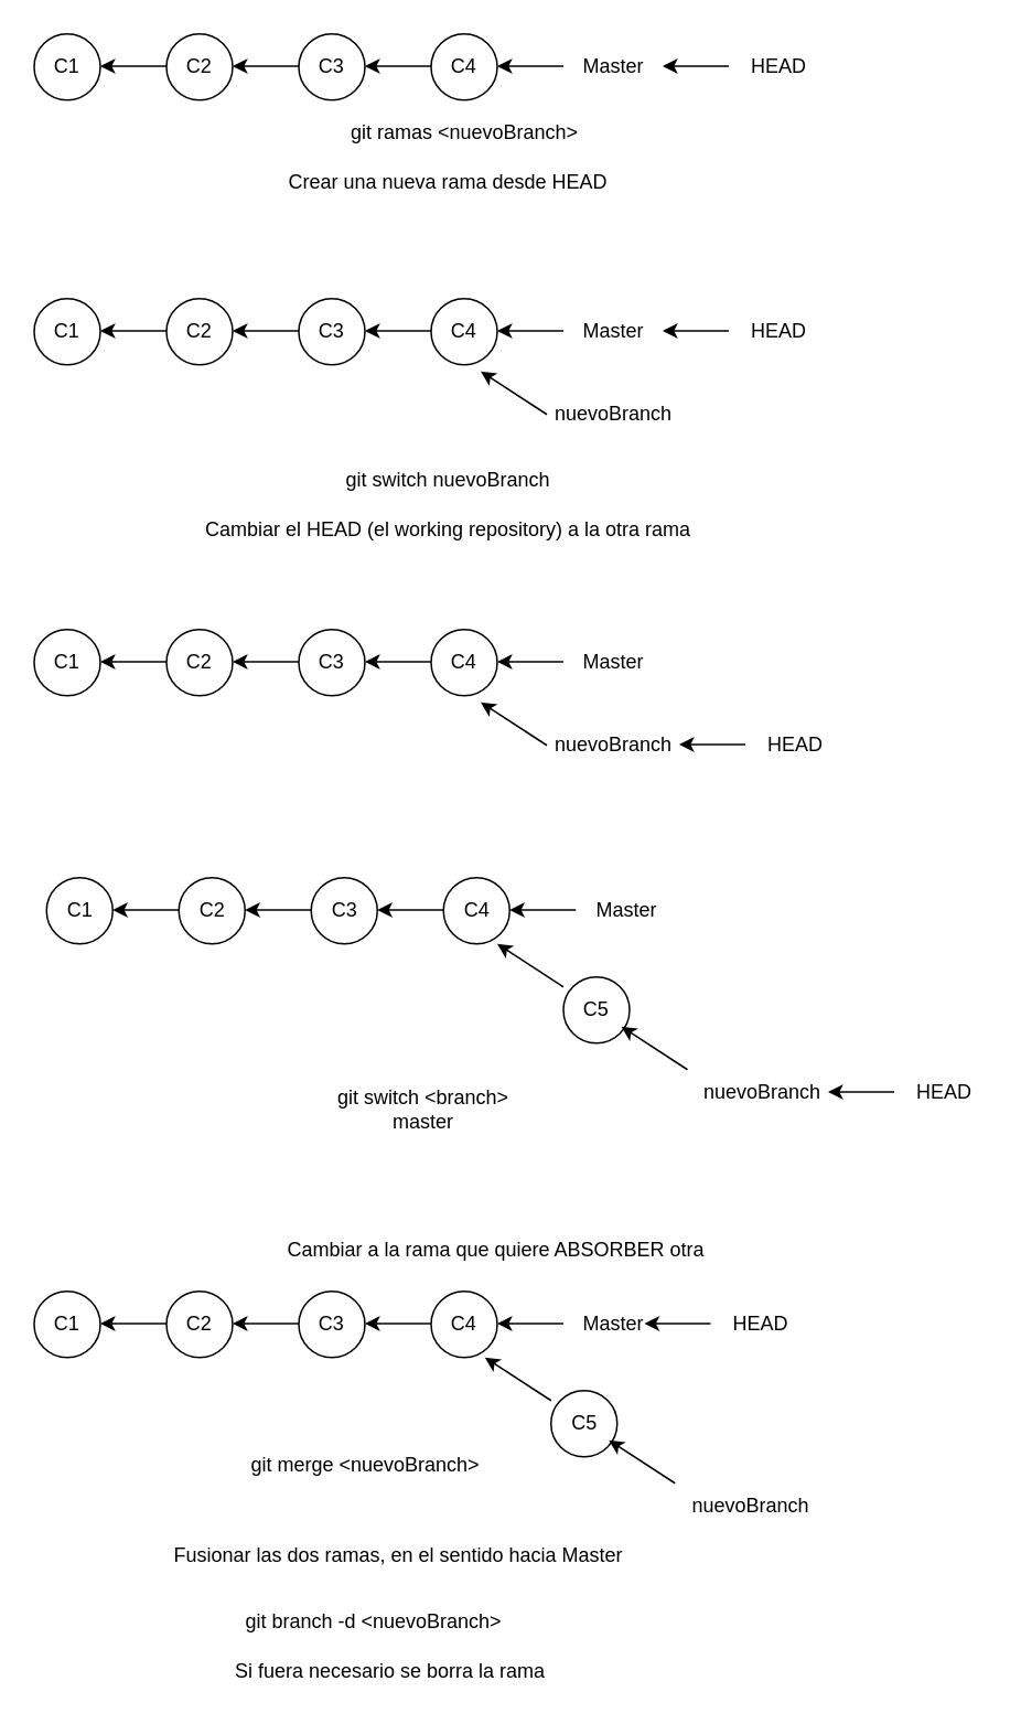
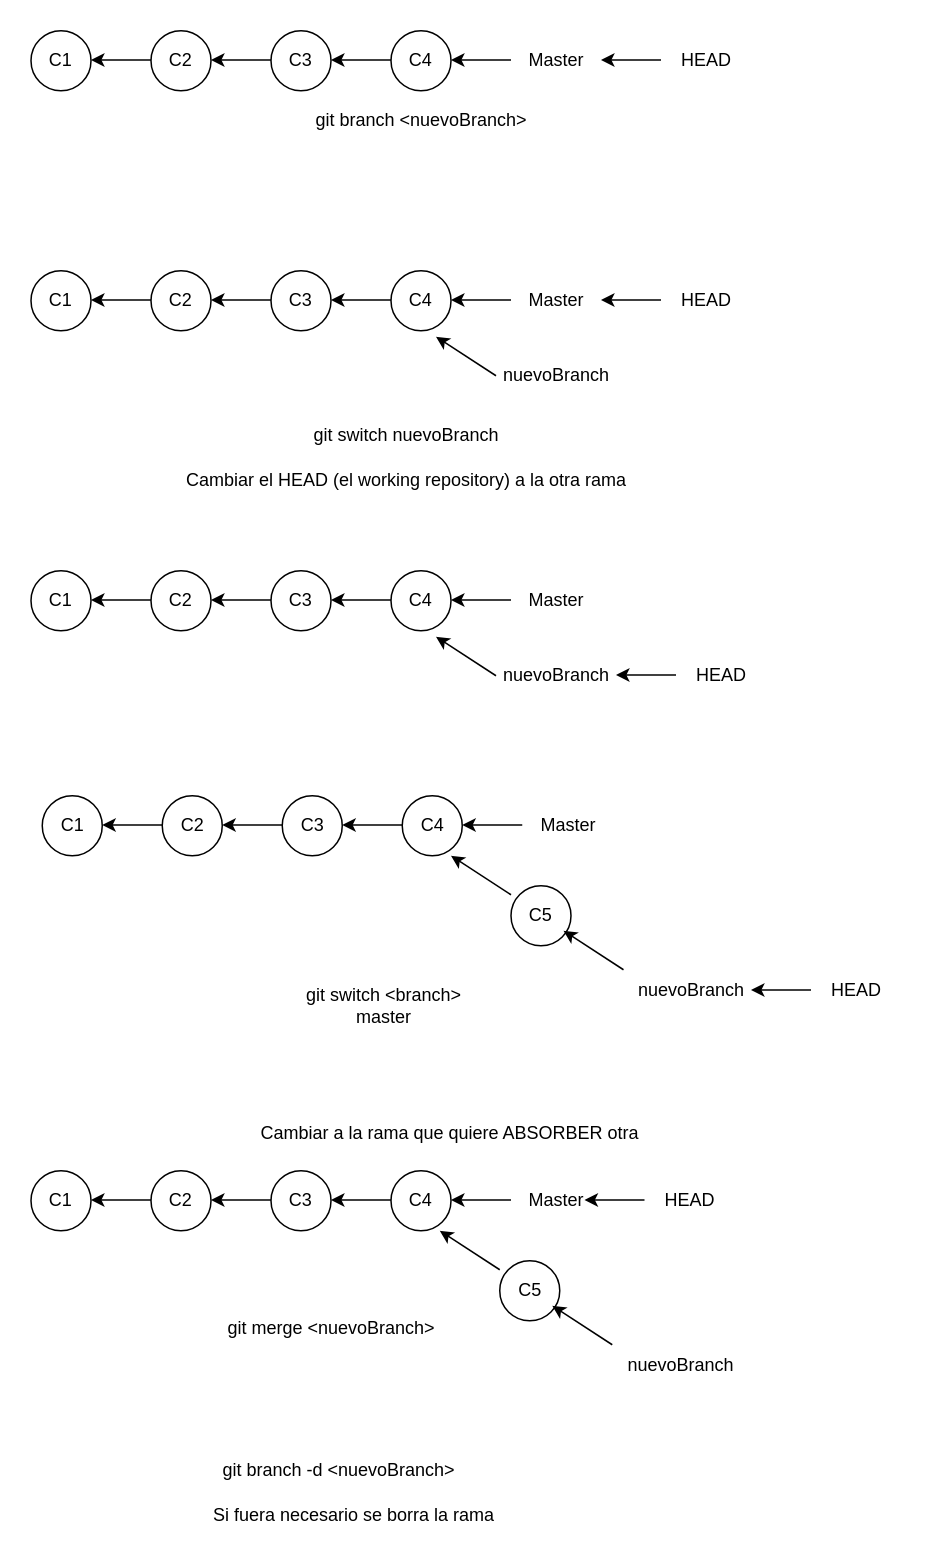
  <mxCell id="0" />
  <mxCell id="1" parent="0" />
  <mxCell id="2" value="C1" style="ellipse;whiteSpace=wrap;html=1;aspect=fixed;" vertex="1" parent="1"><mxGeometry x="20" y="20" width="40" height="40" as="geometry" /></mxCell>
  <mxCell id="3" value="C2" style="ellipse;whiteSpace=wrap;html=1;aspect=fixed;" vertex="1" parent="1"><mxGeometry x="100" y="20" width="40" height="40" as="geometry" /></mxCell>
  <mxCell id="4" value="C3" style="ellipse;whiteSpace=wrap;html=1;aspect=fixed;" vertex="1" parent="1"><mxGeometry x="180" y="20" width="40" height="40" as="geometry" /></mxCell>
  <mxCell id="5" value="C4" style="ellipse;whiteSpace=wrap;html=1;aspect=fixed;" vertex="1" parent="1"><mxGeometry x="260" y="20" width="40" height="40" as="geometry" /></mxCell>
  <mxCell id="6" value="" style="endArrow=none;html=1;endFill=0;startArrow=classic;startFill=1;" edge="1" parent="1"><mxGeometry width="50" height="50" relative="1" as="geometry"><mxPoint x="60" y="39.5" as="sourcePoint" /><mxPoint x="100" y="39.5" as="targetPoint" /></mxGeometry></mxCell>
  <mxCell id="7" value="" style="endArrow=none;html=1;endFill=0;startArrow=classic;startFill=1;" edge="1" parent="1"><mxGeometry width="50" height="50" relative="1" as="geometry"><mxPoint x="140" y="39.5" as="sourcePoint" /><mxPoint x="180" y="39.5" as="targetPoint" /></mxGeometry></mxCell>
  <mxCell id="8" value="" style="endArrow=none;html=1;endFill=0;startArrow=classic;startFill=1;" edge="1" parent="1"><mxGeometry width="50" height="50" relative="1" as="geometry"><mxPoint x="220" y="39.5" as="sourcePoint" /><mxPoint x="260" y="39.5" as="targetPoint" /></mxGeometry></mxCell>
  <mxCell id="9" value="" style="endArrow=none;html=1;endFill=0;startArrow=classic;startFill=1;" edge="1" parent="1"><mxGeometry width="50" height="50" relative="1" as="geometry"><mxPoint x="300" y="39.5" as="sourcePoint" /><mxPoint x="340" y="39.5" as="targetPoint" /></mxGeometry></mxCell>
  <mxCell id="10" value="Master" style="text;html=1;align=center;verticalAlign=middle;resizable=0;points=[];autosize=1;" vertex="1" parent="1"><mxGeometry x="345" y="30" width="50" height="20" as="geometry" /></mxCell>
  <mxCell id="11" value="" style="endArrow=none;html=1;endFill=0;startArrow=classic;startFill=1;" edge="1" parent="1"><mxGeometry width="50" height="50" relative="1" as="geometry"><mxPoint x="400" y="39.5" as="sourcePoint" /><mxPoint x="440" y="39.5" as="targetPoint" /></mxGeometry></mxCell>
  <mxCell id="12" value="HEAD" style="text;html=1;align=center;verticalAlign=middle;resizable=0;points=[];autosize=1;" vertex="1" parent="1"><mxGeometry x="445" y="30" width="50" height="20" as="geometry" /></mxCell>
- <mxCell id="13" value="git ramas &amp;lt;nuevoBranch&amp;gt;" style="text;html=1;align=center;verticalAlign=middle;resizable=0;points=[];autosize=1;" vertex="1" parent="1"><mxGeometry x="200" y="70" width="160" height="20" as="geometry" /></mxCell>
+ <mxCell id="13" value="git branch &amp;lt;nuevoBranch&amp;gt;" style="text;html=1;align=center;verticalAlign=middle;resizable=0;points=[];autosize=1;" vertex="1" parent="1"><mxGeometry x="200" y="70" width="160" height="20" as="geometry" /></mxCell>
  <mxCell id="14" value="C1" style="ellipse;whiteSpace=wrap;html=1;aspect=fixed;" vertex="1" parent="1"><mxGeometry x="20" y="180" width="40" height="40" as="geometry" /></mxCell>
  <mxCell id="15" value="C2" style="ellipse;whiteSpace=wrap;html=1;aspect=fixed;" vertex="1" parent="1"><mxGeometry x="100" y="180" width="40" height="40" as="geometry" /></mxCell>
  <mxCell id="16" value="C3" style="ellipse;whiteSpace=wrap;html=1;aspect=fixed;" vertex="1" parent="1"><mxGeometry x="180" y="180" width="40" height="40" as="geometry" /></mxCell>
  <mxCell id="17" value="C4" style="ellipse;whiteSpace=wrap;html=1;aspect=fixed;" vertex="1" parent="1"><mxGeometry x="260" y="180" width="40" height="40" as="geometry" /></mxCell>
  <mxCell id="18" value="" style="endArrow=none;html=1;endFill=0;startArrow=classic;startFill=1;" edge="1" parent="1"><mxGeometry width="50" height="50" relative="1" as="geometry"><mxPoint x="60" y="199.5" as="sourcePoint" /><mxPoint x="100" y="199.5" as="targetPoint" /></mxGeometry></mxCell>
  <mxCell id="19" value="" style="endArrow=none;html=1;endFill=0;startArrow=classic;startFill=1;" edge="1" parent="1"><mxGeometry width="50" height="50" relative="1" as="geometry"><mxPoint x="140" y="199.5" as="sourcePoint" /><mxPoint x="180" y="199.5" as="targetPoint" /></mxGeometry></mxCell>
  <mxCell id="20" value="" style="endArrow=none;html=1;endFill=0;startArrow=classic;startFill=1;" edge="1" parent="1"><mxGeometry width="50" height="50" relative="1" as="geometry"><mxPoint x="220" y="199.5" as="sourcePoint" /><mxPoint x="260" y="199.5" as="targetPoint" /></mxGeometry></mxCell>
  <mxCell id="21" value="" style="endArrow=none;html=1;endFill=0;startArrow=classic;startFill=1;" edge="1" parent="1"><mxGeometry width="50" height="50" relative="1" as="geometry"><mxPoint x="300" y="199.5" as="sourcePoint" /><mxPoint x="340" y="199.5" as="targetPoint" /></mxGeometry></mxCell>
  <mxCell id="22" value="Master" style="text;html=1;align=center;verticalAlign=middle;resizable=0;points=[];autosize=1;" vertex="1" parent="1"><mxGeometry x="345" y="190" width="50" height="20" as="geometry" /></mxCell>
  <mxCell id="23" value="" style="endArrow=none;html=1;endFill=0;startArrow=classic;startFill=1;" edge="1" parent="1"><mxGeometry width="50" height="50" relative="1" as="geometry"><mxPoint x="400" y="199.5" as="sourcePoint" /><mxPoint x="440" y="199.5" as="targetPoint" /></mxGeometry></mxCell>
  <mxCell id="24" value="HEAD" style="text;html=1;align=center;verticalAlign=middle;resizable=0;points=[];autosize=1;" vertex="1" parent="1"><mxGeometry x="445" y="190" width="50" height="20" as="geometry" /></mxCell>
- <mxCell id="25" value="Crear una nueva rama desde HEAD" style="text;html=1;align=center;verticalAlign=middle;resizable=0;points=[];autosize=1;" vertex="1" parent="1"><mxGeometry x="165" y="100" width="210" height="20" as="geometry" /></mxCell>
  <mxCell id="26" value="" style="endArrow=none;html=1;endFill=0;startArrow=classic;startFill=1;exitX=0.75;exitY=1.1;exitDx=0;exitDy=0;exitPerimeter=0;" edge="1" parent="1" source="17"><mxGeometry width="50" height="50" relative="1" as="geometry"><mxPoint x="280" y="240" as="sourcePoint" /><mxPoint x="330" y="250" as="targetPoint" /></mxGeometry></mxCell>
  <mxCell id="27" value="nuevoBranch" style="text;html=1;align=center;verticalAlign=middle;resizable=0;points=[];autosize=1;" vertex="1" parent="1"><mxGeometry x="325" y="240" width="90" height="20" as="geometry" /></mxCell>
  <mxCell id="28" value="git switch nuevoBranch" style="text;html=1;align=center;verticalAlign=middle;resizable=0;points=[];autosize=1;" vertex="1" parent="1"><mxGeometry x="200" y="280" width="140" height="20" as="geometry" /></mxCell>
  <mxCell id="29" value="Cambiar el HEAD (el working repository) a la otra rama" style="text;html=1;align=center;verticalAlign=middle;resizable=0;points=[];autosize=1;" vertex="1" parent="1"><mxGeometry x="115" y="310" width="310" height="20" as="geometry" /></mxCell>
  <mxCell id="30" value="C1" style="ellipse;whiteSpace=wrap;html=1;aspect=fixed;" vertex="1" parent="1"><mxGeometry x="20" y="380" width="40" height="40" as="geometry" /></mxCell>
  <mxCell id="31" value="C2" style="ellipse;whiteSpace=wrap;html=1;aspect=fixed;" vertex="1" parent="1"><mxGeometry x="100" y="380" width="40" height="40" as="geometry" /></mxCell>
  <mxCell id="32" value="C3" style="ellipse;whiteSpace=wrap;html=1;aspect=fixed;" vertex="1" parent="1"><mxGeometry x="180" y="380" width="40" height="40" as="geometry" /></mxCell>
  <mxCell id="33" value="C4" style="ellipse;whiteSpace=wrap;html=1;aspect=fixed;" vertex="1" parent="1"><mxGeometry x="260" y="380" width="40" height="40" as="geometry" /></mxCell>
  <mxCell id="34" value="" style="endArrow=none;html=1;endFill=0;startArrow=classic;startFill=1;" edge="1" parent="1"><mxGeometry width="50" height="50" relative="1" as="geometry"><mxPoint x="60" y="399.5" as="sourcePoint" /><mxPoint x="100" y="399.5" as="targetPoint" /></mxGeometry></mxCell>
  <mxCell id="35" value="" style="endArrow=none;html=1;endFill=0;startArrow=classic;startFill=1;" edge="1" parent="1"><mxGeometry width="50" height="50" relative="1" as="geometry"><mxPoint x="140" y="399.5" as="sourcePoint" /><mxPoint x="180" y="399.5" as="targetPoint" /></mxGeometry></mxCell>
  <mxCell id="36" value="" style="endArrow=none;html=1;endFill=0;startArrow=classic;startFill=1;" edge="1" parent="1"><mxGeometry width="50" height="50" relative="1" as="geometry"><mxPoint x="220" y="399.5" as="sourcePoint" /><mxPoint x="260" y="399.5" as="targetPoint" /></mxGeometry></mxCell>
  <mxCell id="37" value="" style="endArrow=none;html=1;endFill=0;startArrow=classic;startFill=1;" edge="1" parent="1"><mxGeometry width="50" height="50" relative="1" as="geometry"><mxPoint x="300" y="399.5" as="sourcePoint" /><mxPoint x="340" y="399.5" as="targetPoint" /></mxGeometry></mxCell>
  <mxCell id="38" value="Master" style="text;html=1;align=center;verticalAlign=middle;resizable=0;points=[];autosize=1;" vertex="1" parent="1"><mxGeometry x="345" y="390" width="50" height="20" as="geometry" /></mxCell>
  <mxCell id="39" value="" style="endArrow=none;html=1;endFill=0;startArrow=classic;startFill=1;" edge="1" parent="1"><mxGeometry width="50" height="50" relative="1" as="geometry"><mxPoint x="410" y="449.5" as="sourcePoint" /><mxPoint x="450" y="449.5" as="targetPoint" /></mxGeometry></mxCell>
  <mxCell id="40" value="HEAD" style="text;html=1;align=center;verticalAlign=middle;resizable=0;points=[];autosize=1;" vertex="1" parent="1"><mxGeometry x="455" y="440" width="50" height="20" as="geometry" /></mxCell>
  <mxCell id="41" value="" style="endArrow=none;html=1;endFill=0;startArrow=classic;startFill=1;exitX=0.75;exitY=1.1;exitDx=0;exitDy=0;exitPerimeter=0;" edge="1" parent="1" source="33"><mxGeometry width="50" height="50" relative="1" as="geometry"><mxPoint x="280" y="440" as="sourcePoint" /><mxPoint x="330" y="450" as="targetPoint" /></mxGeometry></mxCell>
  <mxCell id="42" value="nuevoBranch" style="text;html=1;align=center;verticalAlign=middle;resizable=0;points=[];autosize=1;" vertex="1" parent="1"><mxGeometry x="325" y="440" width="90" height="20" as="geometry" /></mxCell>
  <mxCell id="43" value="C1" style="ellipse;whiteSpace=wrap;html=1;aspect=fixed;" vertex="1" parent="1"><mxGeometry x="27.5" y="530" width="40" height="40" as="geometry" /></mxCell>
  <mxCell id="44" value="C2" style="ellipse;whiteSpace=wrap;html=1;aspect=fixed;" vertex="1" parent="1"><mxGeometry x="107.5" y="530" width="40" height="40" as="geometry" /></mxCell>
  <mxCell id="45" value="C3" style="ellipse;whiteSpace=wrap;html=1;aspect=fixed;" vertex="1" parent="1"><mxGeometry x="187.5" y="530" width="40" height="40" as="geometry" /></mxCell>
  <mxCell id="46" value="C4" style="ellipse;whiteSpace=wrap;html=1;aspect=fixed;" vertex="1" parent="1"><mxGeometry x="267.5" y="530" width="40" height="40" as="geometry" /></mxCell>
  <mxCell id="47" value="" style="endArrow=none;html=1;endFill=0;startArrow=classic;startFill=1;" edge="1" parent="1"><mxGeometry width="50" height="50" relative="1" as="geometry"><mxPoint x="67.5" y="549.5" as="sourcePoint" /><mxPoint x="107.5" y="549.5" as="targetPoint" /></mxGeometry></mxCell>
  <mxCell id="48" value="" style="endArrow=none;html=1;endFill=0;startArrow=classic;startFill=1;" edge="1" parent="1"><mxGeometry width="50" height="50" relative="1" as="geometry"><mxPoint x="147.5" y="549.5" as="sourcePoint" /><mxPoint x="187.5" y="549.5" as="targetPoint" /></mxGeometry></mxCell>
  <mxCell id="49" value="" style="endArrow=none;html=1;endFill=0;startArrow=classic;startFill=1;" edge="1" parent="1"><mxGeometry width="50" height="50" relative="1" as="geometry"><mxPoint x="227.5" y="549.5" as="sourcePoint" /><mxPoint x="267.5" y="549.5" as="targetPoint" /></mxGeometry></mxCell>
  <mxCell id="50" value="" style="endArrow=none;html=1;endFill=0;startArrow=classic;startFill=1;" edge="1" parent="1"><mxGeometry width="50" height="50" relative="1" as="geometry"><mxPoint x="307.5" y="549.5" as="sourcePoint" /><mxPoint x="347.5" y="549.5" as="targetPoint" /></mxGeometry></mxCell>
  <mxCell id="51" value="Master" style="text;html=1;align=center;verticalAlign=middle;resizable=0;points=[];autosize=1;" vertex="1" parent="1"><mxGeometry x="352.5" y="540" width="50" height="20" as="geometry" /></mxCell>
  <mxCell id="52" value="" style="endArrow=none;html=1;endFill=0;startArrow=classic;startFill=1;" edge="1" parent="1"><mxGeometry width="50" height="50" relative="1" as="geometry"><mxPoint x="500" y="659.5" as="sourcePoint" /><mxPoint x="540" y="659.5" as="targetPoint" /></mxGeometry></mxCell>
  <mxCell id="53" value="HEAD" style="text;html=1;align=center;verticalAlign=middle;resizable=0;points=[];autosize=1;" vertex="1" parent="1"><mxGeometry x="545" y="650" width="50" height="20" as="geometry" /></mxCell>
  <mxCell id="54" value="" style="endArrow=none;html=1;endFill=0;startArrow=classic;startFill=1;exitX=0.75;exitY=1.1;exitDx=0;exitDy=0;exitPerimeter=0;" edge="1" parent="1"><mxGeometry width="50" height="50" relative="1" as="geometry"><mxPoint x="300" y="570" as="sourcePoint" /><mxPoint x="340" y="596" as="targetPoint" /></mxGeometry></mxCell>
  <mxCell id="55" value="nuevoBranch" style="text;html=1;align=center;verticalAlign=middle;resizable=0;points=[];autosize=1;" vertex="1" parent="1"><mxGeometry x="415" y="650" width="90" height="20" as="geometry" /></mxCell>
  <mxCell id="56" value="C5" style="ellipse;whiteSpace=wrap;html=1;aspect=fixed;" vertex="1" parent="1"><mxGeometry x="340" y="590" width="40" height="40" as="geometry" /></mxCell>
  <mxCell id="57" value="" style="endArrow=none;html=1;endFill=0;startArrow=classic;startFill=1;exitX=0.75;exitY=1.1;exitDx=0;exitDy=0;exitPerimeter=0;" edge="1" parent="1"><mxGeometry width="50" height="50" relative="1" as="geometry"><mxPoint x="375" y="620" as="sourcePoint" /><mxPoint x="415" y="646" as="targetPoint" /></mxGeometry></mxCell>
  <mxCell id="58" value="&lt;div&gt;git switch &amp;lt;branch&amp;gt;&lt;/div&gt;&lt;div&gt;master&lt;br&gt;&lt;/div&gt;" style="text;html=1;align=center;verticalAlign=middle;resizable=0;points=[];autosize=1;" vertex="1" parent="1"><mxGeometry x="195" y="655" width="120" height="30" as="geometry" /></mxCell>
  <mxCell id="59" value="Cambiar a la rama que quiere ABSORBER otra" style="text;html=1;align=center;verticalAlign=middle;resizable=0;points=[];autosize=1;" vertex="1" parent="1"><mxGeometry x="164" y="745" width="270" height="20" as="geometry" /></mxCell>
  <mxCell id="60" value="C1" style="ellipse;whiteSpace=wrap;html=1;aspect=fixed;" vertex="1" parent="1"><mxGeometry x="20" y="780" width="40" height="40" as="geometry" /></mxCell>
  <mxCell id="61" value="C2" style="ellipse;whiteSpace=wrap;html=1;aspect=fixed;" vertex="1" parent="1"><mxGeometry x="100" y="780" width="40" height="40" as="geometry" /></mxCell>
  <mxCell id="62" value="C3" style="ellipse;whiteSpace=wrap;html=1;aspect=fixed;" vertex="1" parent="1"><mxGeometry x="180" y="780" width="40" height="40" as="geometry" /></mxCell>
  <mxCell id="63" value="C4" style="ellipse;whiteSpace=wrap;html=1;aspect=fixed;" vertex="1" parent="1"><mxGeometry x="260" y="780" width="40" height="40" as="geometry" /></mxCell>
  <mxCell id="64" value="" style="endArrow=none;html=1;endFill=0;startArrow=classic;startFill=1;" edge="1" parent="1"><mxGeometry width="50" height="50" relative="1" as="geometry"><mxPoint x="60" y="799.5" as="sourcePoint" /><mxPoint x="100" y="799.5" as="targetPoint" /></mxGeometry></mxCell>
  <mxCell id="65" value="" style="endArrow=none;html=1;endFill=0;startArrow=classic;startFill=1;" edge="1" parent="1"><mxGeometry width="50" height="50" relative="1" as="geometry"><mxPoint x="140" y="799.5" as="sourcePoint" /><mxPoint x="180" y="799.5" as="targetPoint" /></mxGeometry></mxCell>
  <mxCell id="66" value="" style="endArrow=none;html=1;endFill=0;startArrow=classic;startFill=1;" edge="1" parent="1"><mxGeometry width="50" height="50" relative="1" as="geometry"><mxPoint x="220" y="799.5" as="sourcePoint" /><mxPoint x="260" y="799.5" as="targetPoint" /></mxGeometry></mxCell>
  <mxCell id="67" value="" style="endArrow=none;html=1;endFill=0;startArrow=classic;startFill=1;" edge="1" parent="1"><mxGeometry width="50" height="50" relative="1" as="geometry"><mxPoint x="300" y="799.5" as="sourcePoint" /><mxPoint x="340" y="799.5" as="targetPoint" /></mxGeometry></mxCell>
  <mxCell id="68" value="Master" style="text;html=1;align=center;verticalAlign=middle;resizable=0;points=[];autosize=1;" vertex="1" parent="1"><mxGeometry x="345" y="790" width="50" height="20" as="geometry" /></mxCell>
  <mxCell id="69" value="" style="endArrow=none;html=1;endFill=0;startArrow=classic;startFill=1;" edge="1" parent="1"><mxGeometry width="50" height="50" relative="1" as="geometry"><mxPoint x="389" y="799.5" as="sourcePoint" /><mxPoint x="429" y="799.5" as="targetPoint" /></mxGeometry></mxCell>
  <mxCell id="70" value="HEAD" style="text;html=1;align=center;verticalAlign=middle;resizable=0;points=[];autosize=1;" vertex="1" parent="1"><mxGeometry x="434" y="790" width="50" height="20" as="geometry" /></mxCell>
  <mxCell id="71" value="" style="endArrow=none;html=1;endFill=0;startArrow=classic;startFill=1;exitX=0.75;exitY=1.1;exitDx=0;exitDy=0;exitPerimeter=0;" edge="1" parent="1"><mxGeometry width="50" height="50" relative="1" as="geometry"><mxPoint x="292.5" y="820" as="sourcePoint" /><mxPoint x="332.5" y="846" as="targetPoint" /></mxGeometry></mxCell>
  <mxCell id="72" value="nuevoBranch" style="text;html=1;align=center;verticalAlign=middle;resizable=0;points=[];autosize=1;" vertex="1" parent="1"><mxGeometry x="407.5" y="900" width="90" height="20" as="geometry" /></mxCell>
  <mxCell id="73" value="C5" style="ellipse;whiteSpace=wrap;html=1;aspect=fixed;" vertex="1" parent="1"><mxGeometry x="332.5" y="840" width="40" height="40" as="geometry" /></mxCell>
  <mxCell id="74" value="" style="endArrow=none;html=1;endFill=0;startArrow=classic;startFill=1;exitX=0.75;exitY=1.1;exitDx=0;exitDy=0;exitPerimeter=0;" edge="1" parent="1"><mxGeometry width="50" height="50" relative="1" as="geometry"><mxPoint x="367.5" y="870" as="sourcePoint" /><mxPoint x="407.5" y="896" as="targetPoint" /></mxGeometry></mxCell>
  <mxCell id="75" value="git merge &amp;lt;nuevoBranch&amp;gt;" style="text;html=1;align=center;verticalAlign=middle;resizable=0;points=[];autosize=1;" vertex="1" parent="1"><mxGeometry x="145" y="875" width="150" height="20" as="geometry" /></mxCell>
- <mxCell id="76" value="Fusionar las dos ramas, en el sentido hacia Master" style="text;html=1;align=center;verticalAlign=middle;resizable=0;points=[];autosize=1;" vertex="1" parent="1"><mxGeometry x="95" y="930" width="290" height="20" as="geometry" /></mxCell>
  <mxCell id="77" value="Si fuera necesario se borra la rama" style="text;html=1;align=center;verticalAlign=middle;resizable=0;points=[];autosize=1;" vertex="1" parent="1"><mxGeometry x="135" y="1000" width="200" height="20" as="geometry" /></mxCell>
  <mxCell id="78" value="git branch -d &amp;lt;nuevoBranch&amp;gt;" style="text;html=1;align=center;verticalAlign=middle;resizable=0;points=[];autosize=1;" vertex="1" parent="1"><mxGeometry x="140" y="970" width="170" height="20" as="geometry" /></mxCell>
